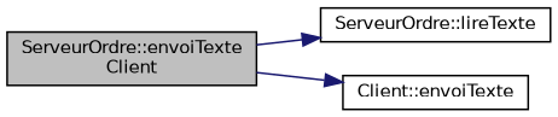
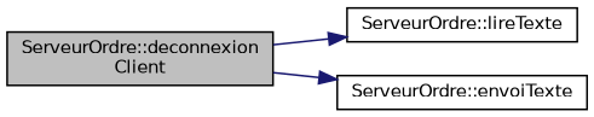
  digraph {
    rankdir=LR
    node [color=black fillcolor=white fontname=Helvetica fontsize=10 shape=record style=filled]
    edge [color=midnightblue fontname=Helvetica fontsize=10 labelfontname=Helvetica labelfontsize=10 style=solid]
-   n1 [fillcolor=grey75 fontcolor=black height=0.2 label="ServeurOrdre::envoiTexte\lClient" width=0.4]
+   n1 [fillcolor=grey75 fontcolor=black height=0.2 label="ServeurOrdre::deconnexion\lClient" width=0.4]
    n2 [height=0.2 label="ServeurOrdre::lireTexte" width=0.4]
-   n3 [height=0.2 label="Client::envoiTexte" width=0.4]
+   n3 [height=0.2 label="ServeurOrdre::envoiTexte" width=0.4]
    n1 -> n2
    n1 -> n3
  }
